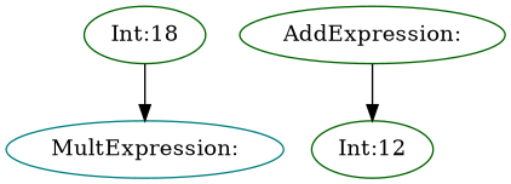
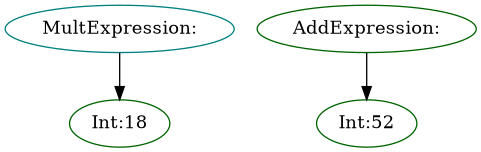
  digraph {
    node [color=darkgreen]
    n1 [color=teal label="MultExpression:"]
    n2 [label="Int:18"]
    n3 [label="AddExpression:"]
-   n4 [label="Int:12"]
-   n2 -> n1
+   n4 [label="Int:52"]
+   n1 -> n2
    n3 -> n4
  }
